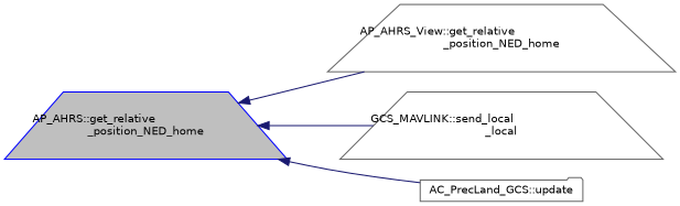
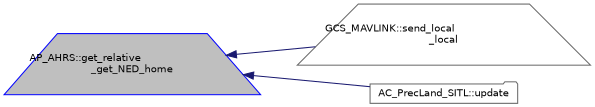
  digraph {
    rankdir=LR
    node [color=gray40 fillcolor=white fontname=Helvetica fontsize=10 shape=trapezium style=filled]
    edge [color=midnightblue dir=back fontname=Helvetica fontsize=10 labelfontname=Helvetica labelfontsize=10 style=solid]
-   n1 [color=blue fillcolor=grey75 fontcolor=black height=0.2 label="AP_AHRS::get_relative\l_position_NED_home" width=0.4]
-   n2 [height=0.2 label="AP_AHRS_View::get_relative\l_position_NED_home" width=0.4]
+   n1 [color=blue fillcolor=grey75 fontcolor=black height=0.2 label="AP_AHRS::get_relative\l_get_NED_home" width=0.4]
    n3 [height=0.2 label="GCS_MAVLINK::send_local\l_local" width=0.4]
-   n4 [height=0.2 label="AC_PrecLand_GCS::update" shape=folder width=0.4]
-   n1 -> n2
+   n4 [height=0.2 label="AC_PrecLand_SITL::update" shape=folder width=0.4]
    n1 -> n3
    n1 -> n4
  }
